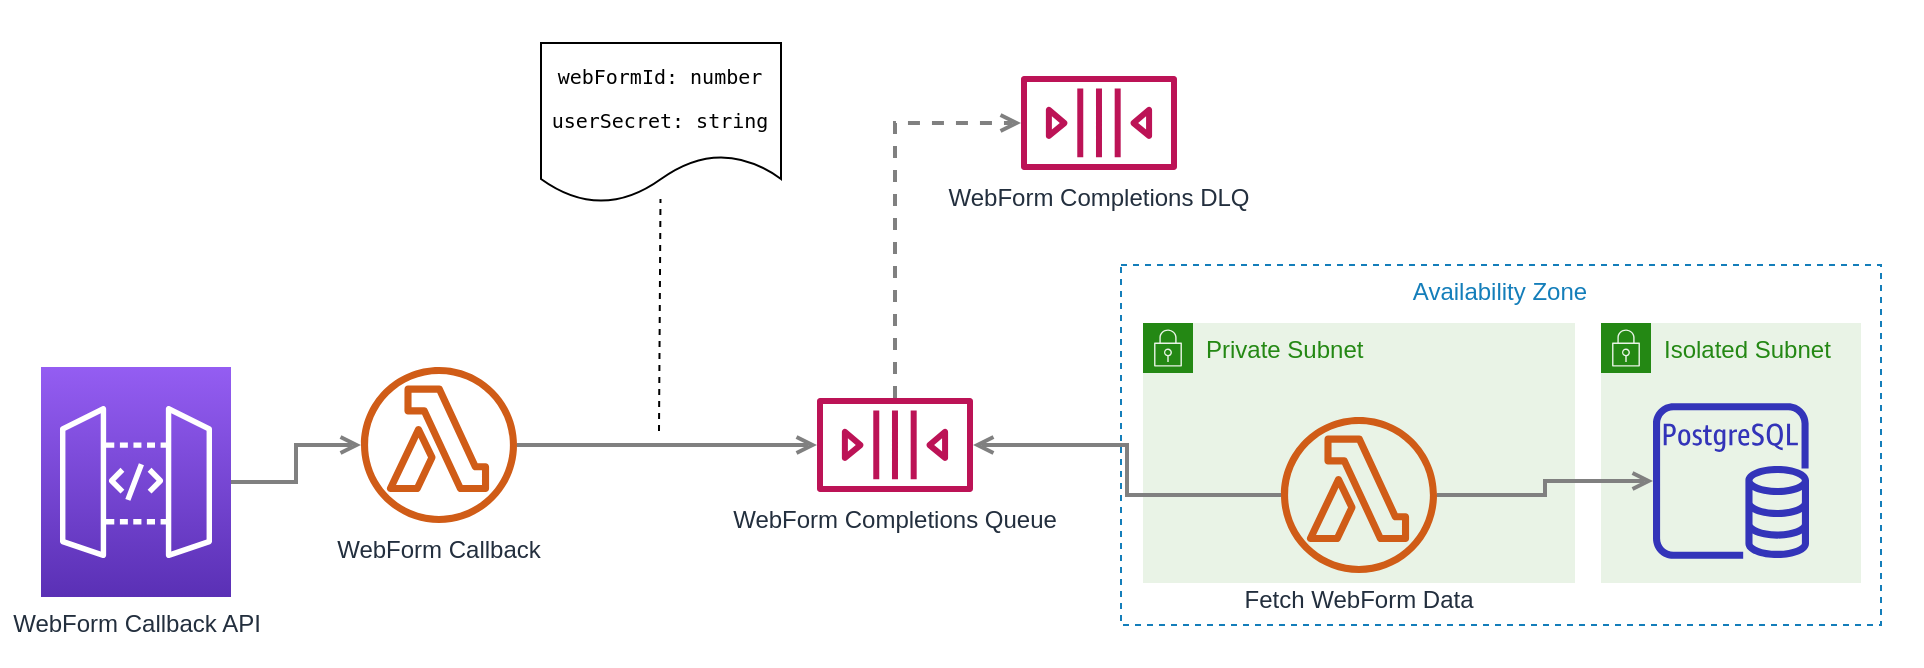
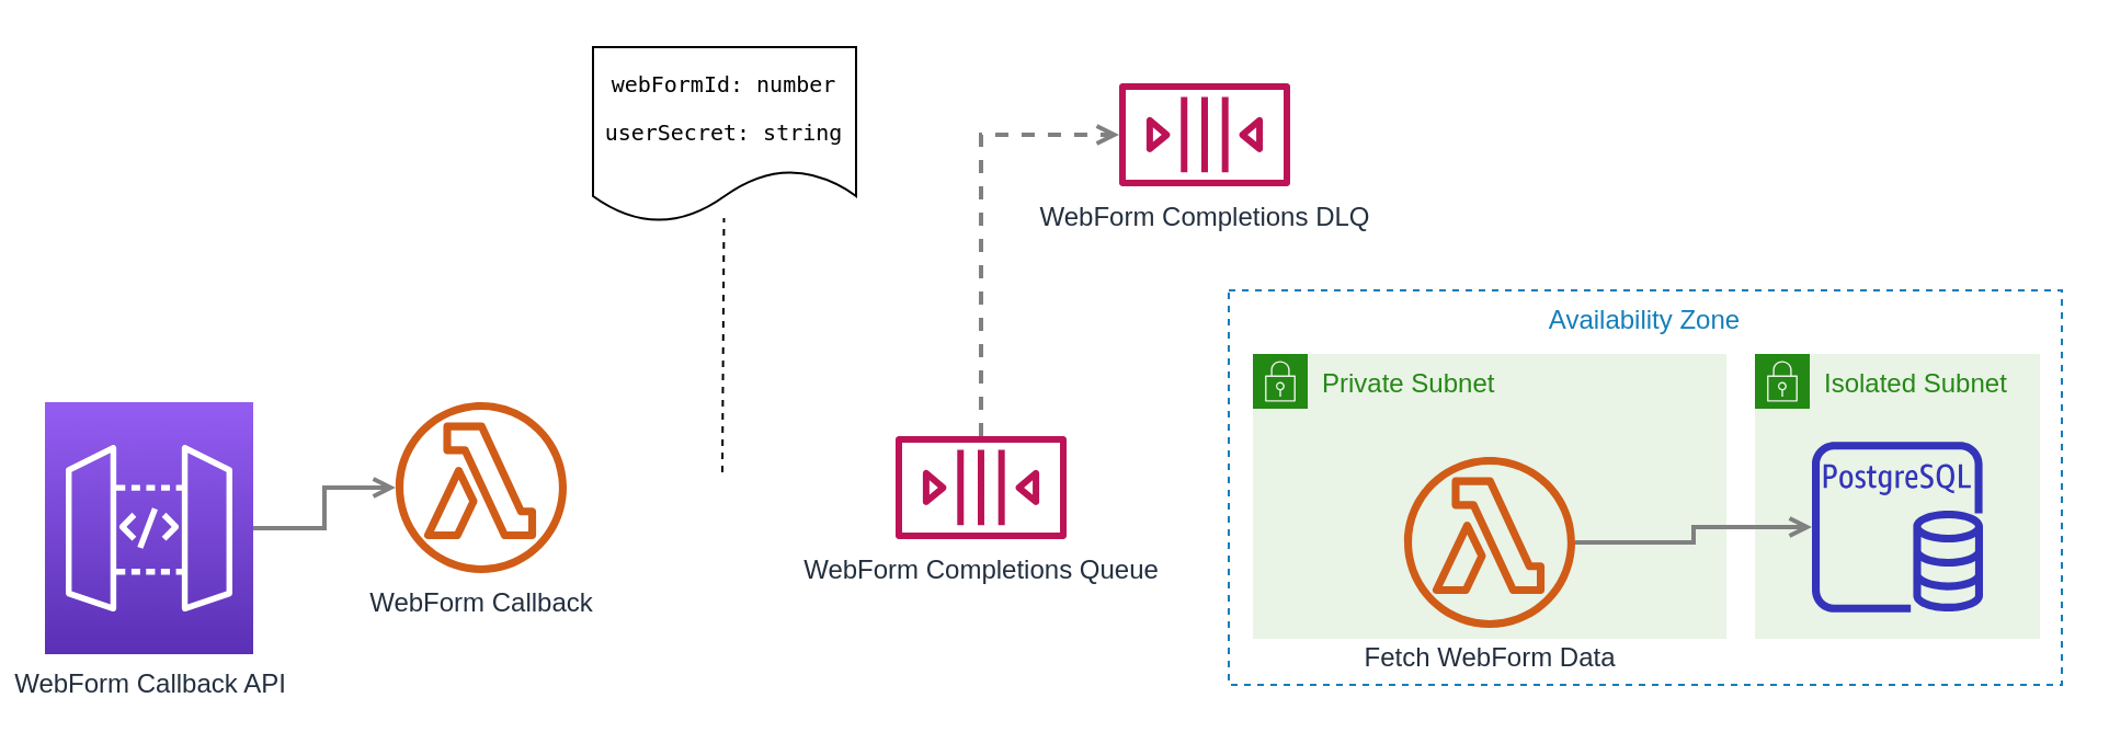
  <mxCell id="0" />
  <mxCell id="1" parent="0" />
  <mxCell id="2" value="Availability Zone" style="fillColor=none;strokeColor=#147EBA;dashed=1;verticalAlign=top;fontStyle=0;fontColor=#147EBA;" vertex="1" parent="1"><mxGeometry x="560" y="131" width="380" height="180" as="geometry" /></mxCell>
  <mxCell id="3" value="" style="group" vertex="1" connectable="0" parent="1"><mxGeometry x="800" y="160" width="130" height="130" as="geometry" /></mxCell>
  <mxCell id="4" value="Isolated Subnet" style="points=[[0,0],[0.25,0],[0.5,0],[0.75,0],[1,0],[1,0.25],[1,0.5],[1,0.75],[1,1],[0.75,1],[0.5,1],[0.25,1],[0,1],[0,0.75],[0,0.5],[0,0.25]];outlineConnect=0;gradientColor=none;html=1;whiteSpace=wrap;fontSize=12;fontStyle=0;shape=mxgraph.aws4.group;grIcon=mxgraph.aws4.group_security_group;grStroke=0;strokeColor=#248814;fillColor=#E9F3E6;verticalAlign=top;align=left;spacingLeft=30;fontColor=#248814;dashed=0;" vertex="1" parent="3"><mxGeometry width="130" height="130" as="geometry" /></mxCell>
  <mxCell id="5" value="" style="outlineConnect=0;fontColor=#232F3E;gradientColor=none;fillColor=#3334B9;strokeColor=none;dashed=0;verticalLabelPosition=bottom;verticalAlign=top;align=center;html=1;fontSize=12;fontStyle=0;aspect=fixed;pointerEvents=1;shape=mxgraph.aws4.rds_postgresql_instance;" vertex="1" parent="3"><mxGeometry x="26" y="40" width="78" height="78" as="geometry" /></mxCell>
  <mxCell id="6" value="Private Subnet" style="points=[[0,0],[0.25,0],[0.5,0],[0.75,0],[1,0],[1,0.25],[1,0.5],[1,0.75],[1,1],[0.75,1],[0.5,1],[0.25,1],[0,1],[0,0.75],[0,0.5],[0,0.25]];outlineConnect=0;gradientColor=none;html=1;whiteSpace=wrap;fontSize=12;fontStyle=0;shape=mxgraph.aws4.group;grIcon=mxgraph.aws4.group_security_group;grStroke=0;strokeColor=#248814;fillColor=#E9F3E6;verticalAlign=top;align=left;spacingLeft=30;fontColor=#248814;dashed=0;" vertex="1" parent="1"><mxGeometry x="571" y="160" width="216" height="130" as="geometry" /></mxCell>
- <mxCell id="7" style="edgeStyle=orthogonalEdgeStyle;rounded=0;orthogonalLoop=1;jettySize=auto;html=1;startArrow=none;startFill=0;endArrow=open;endFill=0;strokeColor=#808080;strokeWidth=2;" parent="1" source="9" target="8" edge="1"><mxGeometry relative="1" as="geometry" /></mxCell>
  <mxCell id="8" value="WebForm Completions Queue" style="outlineConnect=0;fontColor=#232F3E;gradientColor=none;fillColor=#BC1356;strokeColor=none;dashed=0;verticalLabelPosition=bottom;verticalAlign=top;align=center;html=1;fontSize=12;fontStyle=0;aspect=fixed;pointerEvents=1;shape=mxgraph.aws4.queue;labelBackgroundColor=#ffffff;" parent="1" vertex="1"><mxGeometry x="408" y="197.5" width="78" height="47" as="geometry" /></mxCell>
  <mxCell id="9" value="WebForm Callback" style="outlineConnect=0;fontColor=#232F3E;gradientColor=none;fillColor=#D05C17;strokeColor=none;dashed=0;verticalLabelPosition=bottom;verticalAlign=top;align=center;html=1;fontSize=12;fontStyle=0;aspect=fixed;pointerEvents=1;shape=mxgraph.aws4.lambda_function;labelBackgroundColor=#ffffff;" parent="1" vertex="1"><mxGeometry x="180" y="182" width="78" height="78" as="geometry" /></mxCell>
  <mxCell id="10" value="WebForm Callback API" style="outlineConnect=0;fontColor=#232F3E;gradientColor=#945DF2;gradientDirection=north;fillColor=#5A30B5;strokeColor=#ffffff;dashed=0;verticalLabelPosition=bottom;verticalAlign=top;align=center;html=1;fontSize=12;fontStyle=0;aspect=fixed;shape=mxgraph.aws4.resourceIcon;resIcon=mxgraph.aws4.api_gateway;" parent="1" vertex="1"><mxGeometry x="20" y="182" width="95" height="115" as="geometry" /></mxCell>
  <mxCell id="11" style="edgeStyle=orthogonalEdgeStyle;rounded=0;orthogonalLoop=1;jettySize=auto;html=1;startArrow=none;startFill=0;endArrow=open;endFill=0;strokeColor=#808080;strokeWidth=2;" parent="1" source="10" target="9" edge="1"><mxGeometry relative="1" as="geometry"><mxPoint x="28" y="252" as="sourcePoint" /><mxPoint x="150" y="252" as="targetPoint" /></mxGeometry></mxCell>
  <mxCell id="12" value="WebForm Completions DLQ" style="outlineConnect=0;fontColor=#232F3E;gradientColor=none;fillColor=#BC1356;strokeColor=none;dashed=0;verticalLabelPosition=bottom;verticalAlign=top;align=center;html=1;fontSize=12;fontStyle=0;aspect=fixed;pointerEvents=1;shape=mxgraph.aws4.queue;labelBackgroundColor=#ffffff;" parent="1" vertex="1"><mxGeometry x="510" y="36.5" width="78" height="47" as="geometry" /></mxCell>
  <mxCell id="13" style="edgeStyle=orthogonalEdgeStyle;rounded=0;orthogonalLoop=1;jettySize=auto;html=1;startArrow=none;startFill=0;endArrow=open;endFill=0;strokeColor=#808080;strokeWidth=2;dashed=1;" parent="1" source="8" target="12" edge="1"><mxGeometry relative="1" as="geometry"><mxPoint x="460" y="156" as="sourcePoint" /><mxPoint x="610" y="156" as="targetPoint" /><Array as="points"><mxPoint x="447" y="60" /></Array></mxGeometry></mxCell>
  <mxCell id="14" value="&lt;pre style=&quot;font-size: 10px&quot;&gt;&lt;br&gt;&lt;/pre&gt;&lt;pre style=&quot;font-size: 10px&quot;&gt;webFormId: number&lt;/pre&gt;&lt;pre style=&quot;font-size: 10px&quot;&gt;userSecret: string&lt;/pre&gt;&lt;pre style=&quot;font-size: 10px&quot;&gt;&lt;br&gt;&lt;/pre&gt;" style="shape=document;whiteSpace=wrap;html=1;boundedLbl=1;align=center;" parent="1" vertex="1"><mxGeometry x="270" y="20" width="120" height="80" as="geometry" /></mxCell>
  <mxCell id="15" value="" style="endArrow=none;dashed=1;html=1;" parent="1" edge="1"><mxGeometry width="50" height="50" relative="1" as="geometry"><mxPoint x="329" y="214" as="sourcePoint" /><mxPoint x="329.744" y="98" as="targetPoint" /></mxGeometry></mxCell>
  <mxCell id="16" value="Fetch WebForm Data" style="outlineConnect=0;fontColor=#232F3E;gradientColor=none;fillColor=#D05C17;strokeColor=none;dashed=0;verticalLabelPosition=bottom;verticalAlign=top;align=center;html=1;fontSize=12;fontStyle=0;aspect=fixed;pointerEvents=1;shape=mxgraph.aws4.lambda_function;labelBackgroundColor=#ffffff;" parent="1" vertex="1"><mxGeometry x="640" y="207" width="78" height="78" as="geometry" /></mxCell>
- <mxCell id="17" style="edgeStyle=orthogonalEdgeStyle;rounded=0;orthogonalLoop=1;jettySize=auto;html=1;startArrow=none;startFill=0;endArrow=open;endFill=0;strokeColor=#808080;strokeWidth=2;" parent="1" source="16" target="8" edge="1"><mxGeometry relative="1" as="geometry"><mxPoint x="680" y="221" as="sourcePoint" /><mxPoint x="540" y="220.5" as="targetPoint" /></mxGeometry></mxCell>
  <mxCell id="18" style="edgeStyle=orthogonalEdgeStyle;rounded=0;orthogonalLoop=1;jettySize=auto;html=1;startArrow=none;startFill=0;endArrow=open;endFill=0;strokeColor=#808080;strokeWidth=2;" parent="1" source="16" edge="1" target="5"><mxGeometry relative="1" as="geometry"><mxPoint x="680" y="136" as="sourcePoint" /><mxPoint x="832" y="136" as="targetPoint" /></mxGeometry></mxCell>
